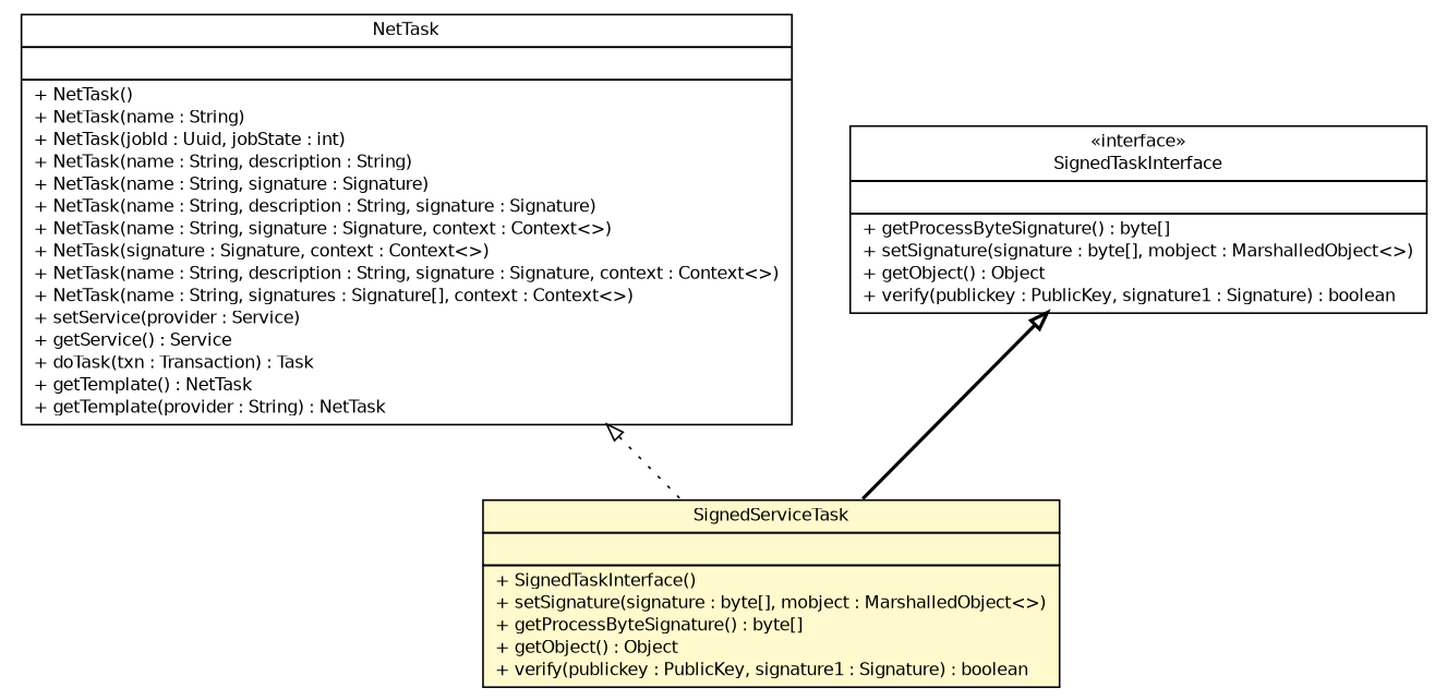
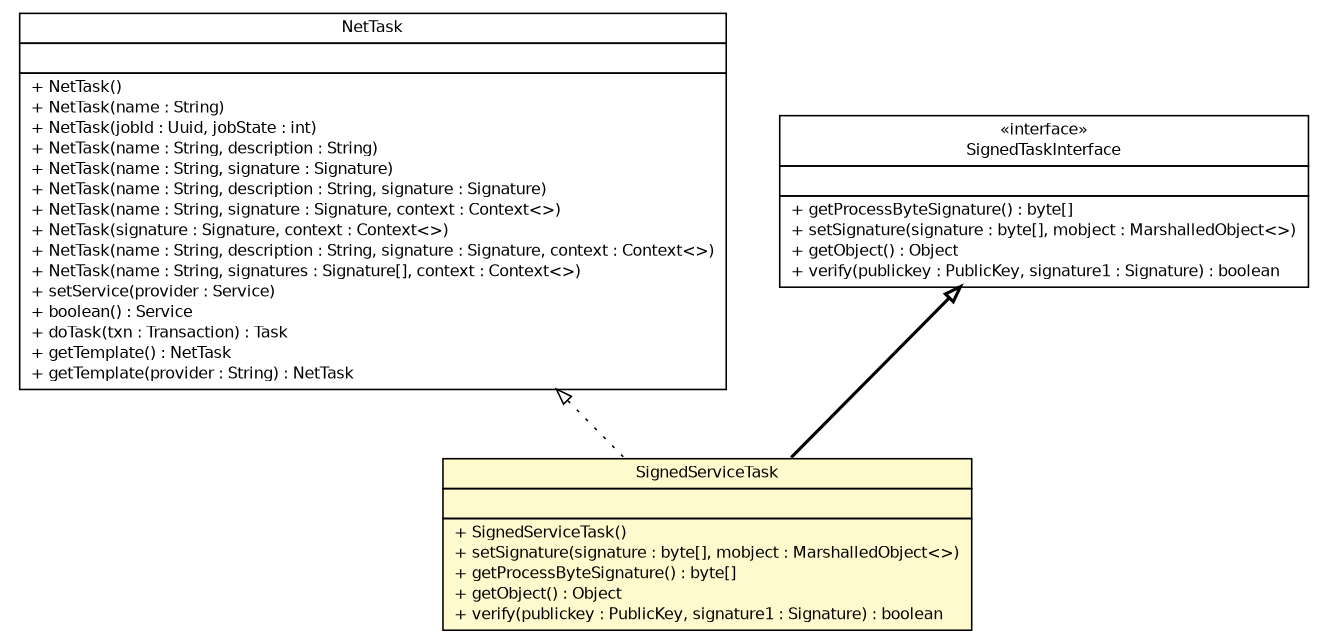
  digraph {
    nodesep=0.25
    ranksep=0.5
    node [fontcolor=black fontname=Helvetica fontsize=10.0 shape=plaintext]
    edge [arrowtail=empty dir=back fontname=Helvetica fontsize=10 headport=p labelfontname=Helvetica labelfontsize=10 tailport=p]
-   n1 [label=<<table title="sorcer.core.exertion.NetTask" border="0" cellborder="1" cellspacing="0" cellpadding="2" port="p" href="../../core/exertion/NetTask.html"> 		<tr><td><table border="0" cellspacing="0" cellpadding="1"> <tr><td align="center" balign="center"> NetTask </td></tr> 		</table></td></tr> 		<tr><td><table border="0" cellspacing="0" cellpadding="1"> <tr><td align="left" balign="left">  </td></tr> 		</table></td></tr> 		<tr><td><table border="0" cellspacing="0" cellpadding="1"> <tr><td align="left" balign="left"> + NetTask() </td></tr> <tr><td align="left" balign="left"> + NetTask(name : String) </td></tr> <tr><td align="left" balign="left"> + NetTask(jobId : Uuid, jobState : int) </td></tr> <tr><td align="left" balign="left"> + NetTask(name : String, description : String) </td></tr> <tr><td align="left" balign="left"> + NetTask(name : String, signature : Signature) </td></tr> <tr><td align="left" balign="left"> + NetTask(name : String, description : String, signature : Signature) </td></tr> <tr><td align="left" balign="left"> + NetTask(name : String, signature : Signature, context : Context&lt;&gt;) </td></tr> <tr><td align="left" balign="left"> + NetTask(signature : Signature, context : Context&lt;&gt;) </td></tr> <tr><td align="left" balign="left"> + NetTask(name : String, description : String, signature : Signature, context : Context&lt;&gt;) </td></tr> <tr><td align="left" balign="left"> + NetTask(name : String, signatures : Signature[], context : Context&lt;&gt;) </td></tr> <tr><td align="left" balign="left"> + setService(provider : Service) </td></tr> <tr><td align="left" balign="left"> + getService() : Service </td></tr> <tr><td align="left" balign="left"> + doTask(txn : Transaction) : Task </td></tr> <tr><td align="left" balign="left"> + getTemplate() : NetTask </td></tr> <tr><td align="left" balign="left"> + getTemplate(provider : String) : NetTask </td></tr> 		</table></td></tr> 		</table>>]
-   n2 [label=<<table title="sorcer.security.sign.SignedServiceTask" border="0" cellborder="1" cellspacing="0" cellpadding="2" port="p" bgcolor="lemonChiffon" href="./SignedServiceTask.html"> 		<tr><td><table border="0" cellspacing="0" cellpadding="1"> <tr><td align="center" balign="center"> SignedServiceTask </td></tr> 		</table></td></tr> 		<tr><td><table border="0" cellspacing="0" cellpadding="1"> <tr><td align="left" balign="left">  </td></tr> 		</table></td></tr> 		<tr><td><table border="0" cellspacing="0" cellpadding="1"> <tr><td align="left" balign="left"> + SignedTaskInterface() </td></tr> <tr><td align="left" balign="left"> + setSignature(signature : byte[], mobject : MarshalledObject&lt;&gt;) </td></tr> <tr><td align="left" balign="left"> + getProcessByteSignature() : byte[] </td></tr> <tr><td align="left" balign="left"> + getObject() : Object </td></tr> <tr><td align="left" balign="left"> + verify(publickey : PublicKey, signature1 : Signature) : boolean </td></tr> 		</table></td></tr> 		</table>>]
+   n1 [label=<<table title="sorcer.core.exertion.NetTask" border="0" cellborder="1" cellspacing="0" cellpadding="2" port="p" href="../../core/exertion/NetTask.html"> 		<tr><td><table border="0" cellspacing="0" cellpadding="1"> <tr><td align="center" balign="center"> NetTask </td></tr> 		</table></td></tr> 		<tr><td><table border="0" cellspacing="0" cellpadding="1"> <tr><td align="left" balign="left">  </td></tr> 		</table></td></tr> 		<tr><td><table border="0" cellspacing="0" cellpadding="1"> <tr><td align="left" balign="left"> + NetTask() </td></tr> <tr><td align="left" balign="left"> + NetTask(name : String) </td></tr> <tr><td align="left" balign="left"> + NetTask(jobId : Uuid, jobState : int) </td></tr> <tr><td align="left" balign="left"> + NetTask(name : String, description : String) </td></tr> <tr><td align="left" balign="left"> + NetTask(name : String, signature : Signature) </td></tr> <tr><td align="left" balign="left"> + NetTask(name : String, description : String, signature : Signature) </td></tr> <tr><td align="left" balign="left"> + NetTask(name : String, signature : Signature, context : Context&lt;&gt;) </td></tr> <tr><td align="left" balign="left"> + NetTask(signature : Signature, context : Context&lt;&gt;) </td></tr> <tr><td align="left" balign="left"> + NetTask(name : String, description : String, signature : Signature, context : Context&lt;&gt;) </td></tr> <tr><td align="left" balign="left"> + NetTask(name : String, signatures : Signature[], context : Context&lt;&gt;) </td></tr> <tr><td align="left" balign="left"> + setService(provider : Service) </td></tr> <tr><td align="left" balign="left"> + boolean() : Service </td></tr> <tr><td align="left" balign="left"> + doTask(txn : Transaction) : Task </td></tr> <tr><td align="left" balign="left"> + getTemplate() : NetTask </td></tr> <tr><td align="left" balign="left"> + getTemplate(provider : String) : NetTask </td></tr> 		</table></td></tr> 		</table>>]
+   n2 [label=<<table title="sorcer.security.sign.SignedServiceTask" border="0" cellborder="1" cellspacing="0" cellpadding="2" port="p" bgcolor="lemonChiffon" href="./SignedServiceTask.html"> 		<tr><td><table border="0" cellspacing="0" cellpadding="1"> <tr><td align="center" balign="center"> SignedServiceTask </td></tr> 		</table></td></tr> 		<tr><td><table border="0" cellspacing="0" cellpadding="1"> <tr><td align="left" balign="left">  </td></tr> 		</table></td></tr> 		<tr><td><table border="0" cellspacing="0" cellpadding="1"> <tr><td align="left" balign="left"> + SignedServiceTask() </td></tr> <tr><td align="left" balign="left"> + setSignature(signature : byte[], mobject : MarshalledObject&lt;&gt;) </td></tr> <tr><td align="left" balign="left"> + getProcessByteSignature() : byte[] </td></tr> <tr><td align="left" balign="left"> + getObject() : Object </td></tr> <tr><td align="left" balign="left"> + verify(publickey : PublicKey, signature1 : Signature) : boolean </td></tr> 		</table></td></tr> 		</table>>]
    n3 [label=<<table title="sorcer.security.sign.SignedTaskInterface" border="0" cellborder="1" cellspacing="0" cellpadding="2" port="p" href="./SignedTaskInterface.html"> 		<tr><td><table border="0" cellspacing="0" cellpadding="1"> <tr><td align="center" balign="center"> &#171;interface&#187; </td></tr> <tr><td align="center" balign="center"> SignedTaskInterface </td></tr> 		</table></td></tr> 		<tr><td><table border="0" cellspacing="0" cellpadding="1"> <tr><td align="left" balign="left">  </td></tr> 		</table></td></tr> 		<tr><td><table border="0" cellspacing="0" cellpadding="1"> <tr><td align="left" balign="left"> + getProcessByteSignature() : byte[] </td></tr> <tr><td align="left" balign="left"> + setSignature(signature : byte[], mobject : MarshalledObject&lt;&gt;) </td></tr> <tr><td align="left" balign="left"> + getObject() : Object </td></tr> <tr><td align="left" balign="left"> + verify(publickey : PublicKey, signature1 : Signature) : boolean </td></tr> 		</table></td></tr> 		</table>>]
    n1 -> n2 [style=dotted]
    n3 -> n2 [style=bold]
  }
